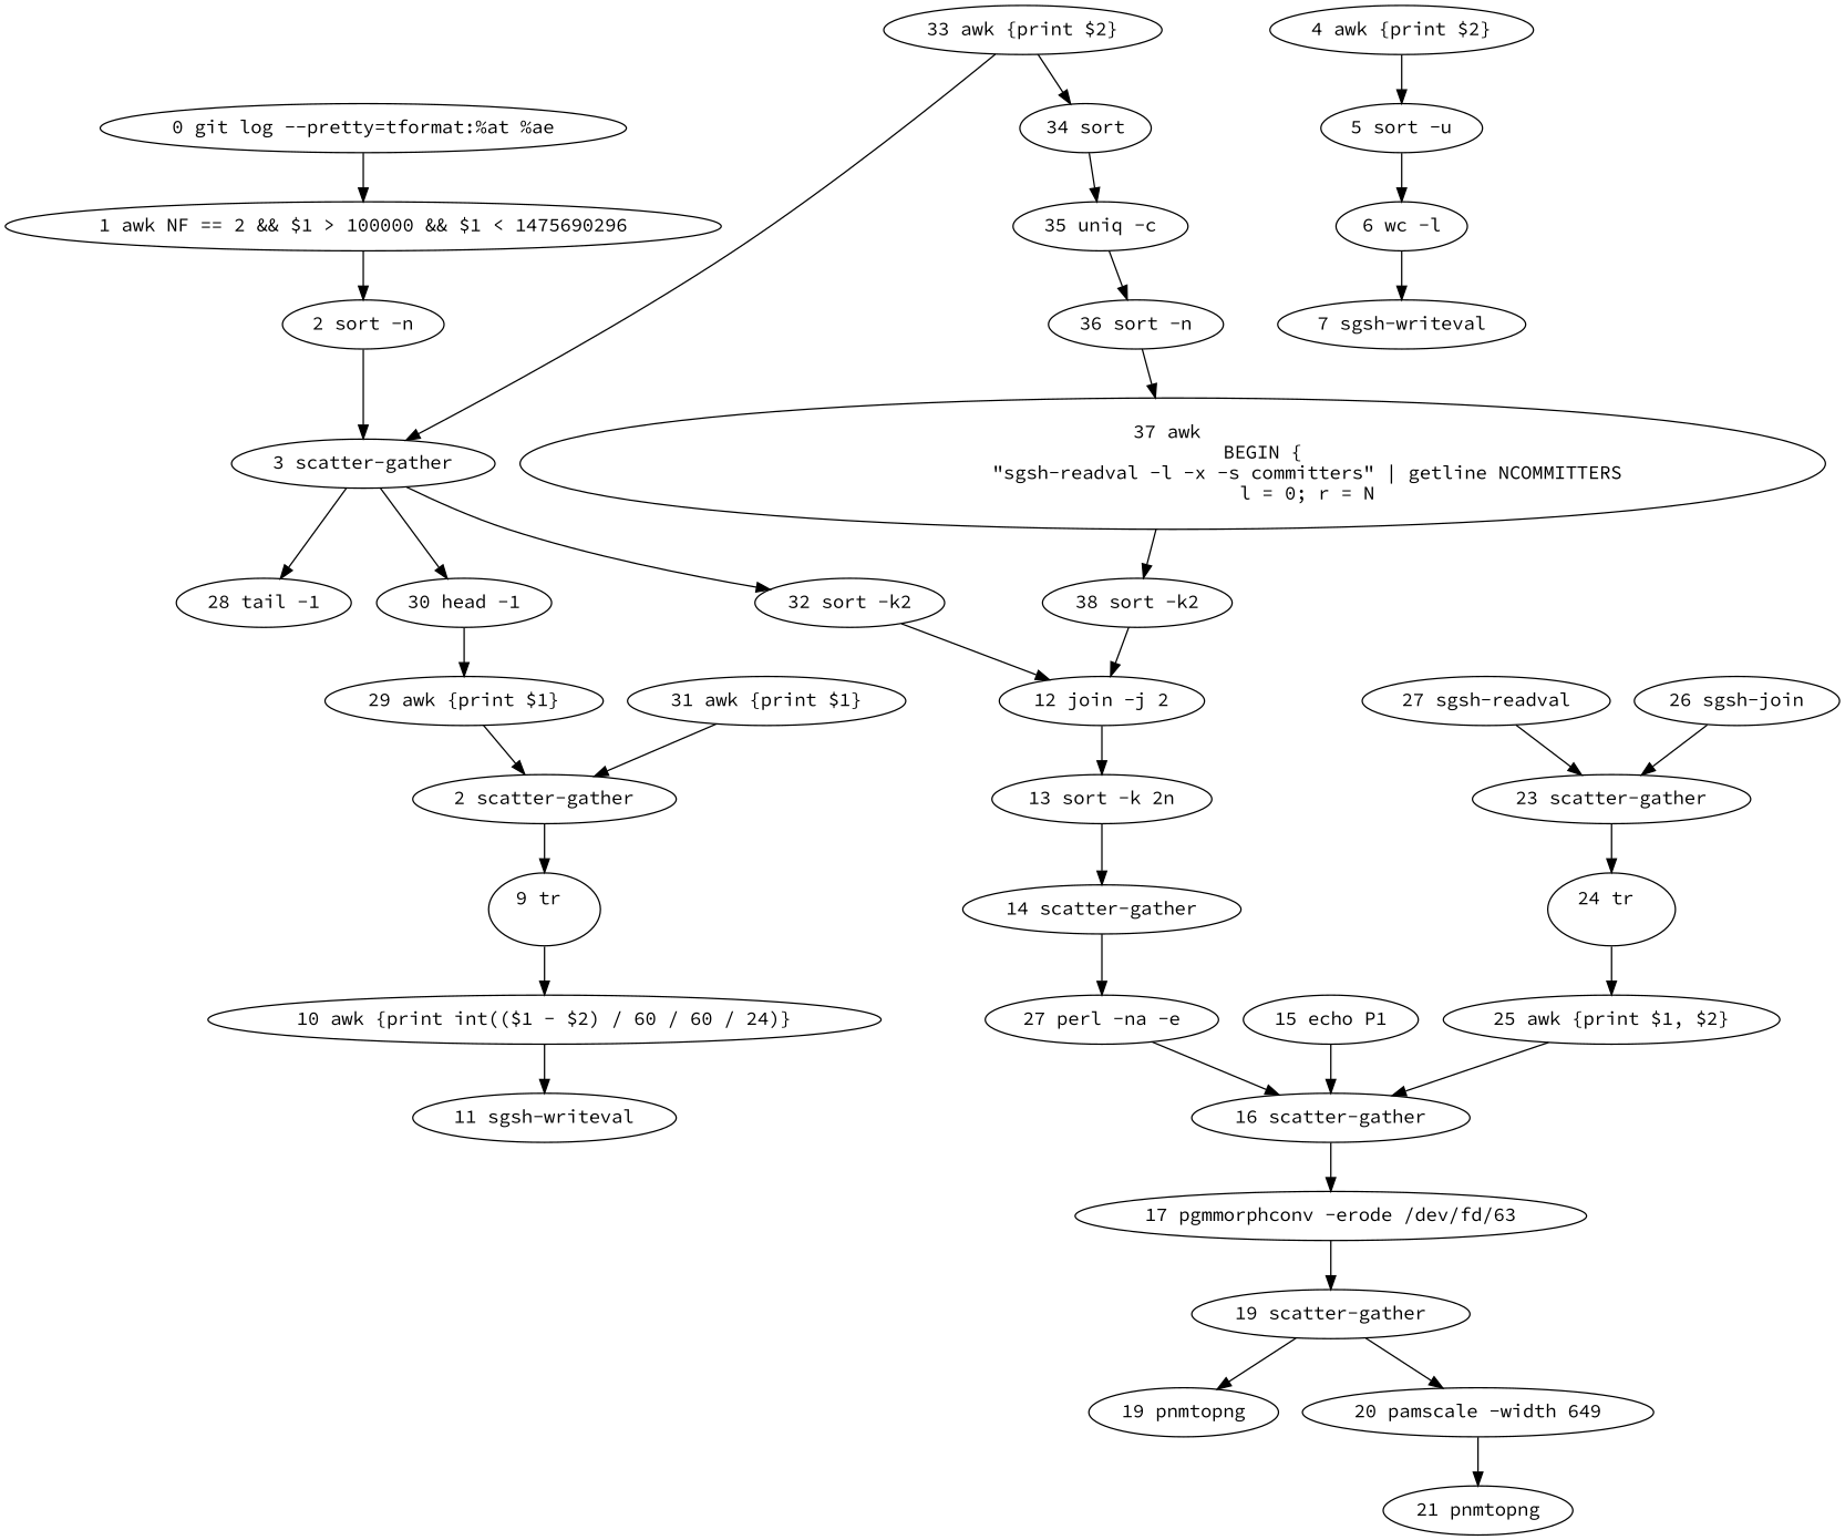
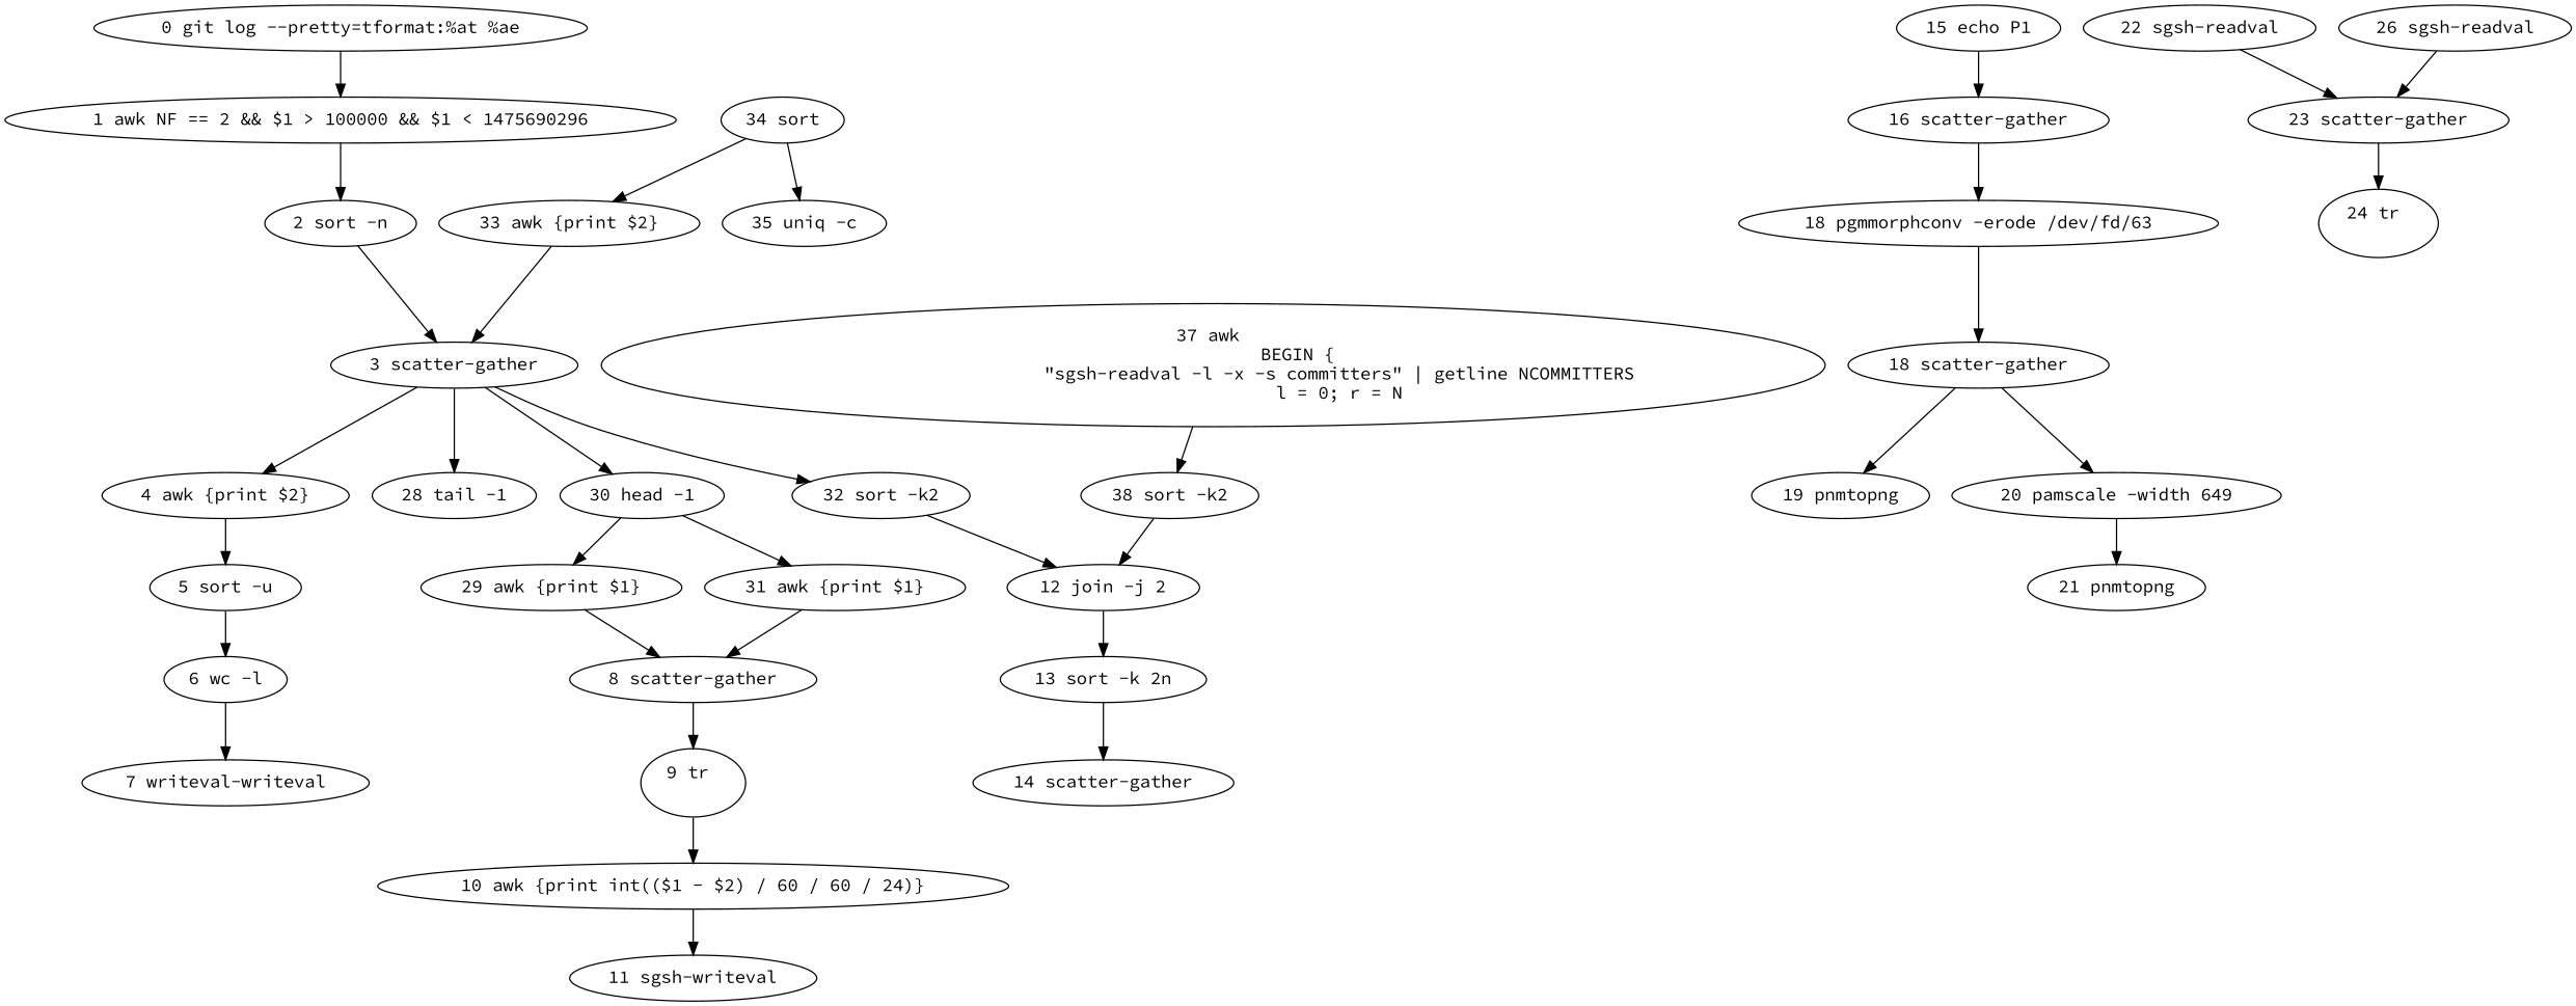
  digraph {
    fontname="Source Code Pro"
    node [fontname="Source Code Pro"]
    edge [fontname="Source Code Pro"]
    n1 [label="0 git log --pretty=tformat:%at %ae"]
    n2 [label="1 awk NF == 2 && $1 > 100000 && $1 < 1475690296"]
    n3 [label="2 sort -n"]
    n4 [label="3 scatter-gather"]
    n5 [label="4 awk {print $2}"]
    n6 [label="28 tail -1"]
    n7 [label="30 head -1"]
    n8 [label="32 sort -k2"]
    n9 [label="5 sort -u"]
    n10 [label="29 awk {print $1}"]
    n11 [label="31 awk {print $1}"]
    n12 [label="12 join -j 2"]
    n13 [label="33 awk {print $2}"]
    n14 [label="34 sort"]
    n15 [label="6 wc -l"]
-   n16 [label="2 scatter-gather"]
+   n16 [label="8 scatter-gather"]
    n17 [label="13 sort -k 2n"]
    n18 [label="35 uniq -c"]
-   n19 [label="7 sgsh-writeval"]
+   n19 [label="7 writeval-writeval"]
    n20 [label="9 tr \n  "]
    n21 [label="10 awk {print int(($1 - $2) / 60 / 60 / 24)}"]
    n22 [label="11 sgsh-writeval"]
    n23 [label="14 scatter-gather"]
-   n24 [label="27 perl -na -e"]
    n25 [label="16 scatter-gather"]
-   n26 [label="17 pgmmorphconv -erode /dev/fd/63"]
+   n26 [label="18 pgmmorphconv -erode /dev/fd/63"]
    n27 [label="15 echo P1"]
-   n28 [label="19 scatter-gather"]
+   n28 [label="18 scatter-gather"]
    n29 [label="19 pnmtopng"]
    n30 [label="20 pamscale -width 649"]
    n31 [label="21 pnmtopng"]
-   n32 [label="27 sgsh-readval"]
+   n32 [label="22 sgsh-readval"]
    n33 [label="23 scatter-gather"]
    n34 [label="24 tr \n  "]
-   n35 [label="25 awk {print $1, $2}"]
-   n36 [label="26 sgsh-join"]
-   n37 [label="36 sort -n"]
+   n36 [label="26 sgsh-readval"]
    n38 [label="37 awk \n		BEGIN {\n			\"sgsh-readval -l -x -s committers\" | getline NCOMMITTERS\n			l = 0; r = N"]
    n39 [label="38 sort -k2"]
    n1 -> n2
    n2 -> n3
    n3 -> n4
+   n4 -> n5
    n4 -> n6
    n4 -> n7
    n4 -> n8
    n5 -> n9
    n7 -> n10
+   n7 -> n11
    n8 -> n12
    n9 -> n15
    n10 -> n16
    n11 -> n16
    n12 -> n17
    n13 -> n4
-   n13 -> n14
+   n14 -> n13
    n14 -> n18
    n15 -> n19
    n16 -> n20
    n17 -> n23
-   n18 -> n37
    n20 -> n21
    n21 -> n22
-   n23 -> n24
-   n24 -> n25
    n25 -> n26
    n26 -> n28
    n27 -> n25
    n28 -> n29
    n28 -> n30
    n30 -> n31
    n32 -> n33
    n33 -> n34
-   n34 -> n35
-   n35 -> n25
    n36 -> n33
-   n37 -> n38
    n38 -> n39
    n39 -> n12
  }
